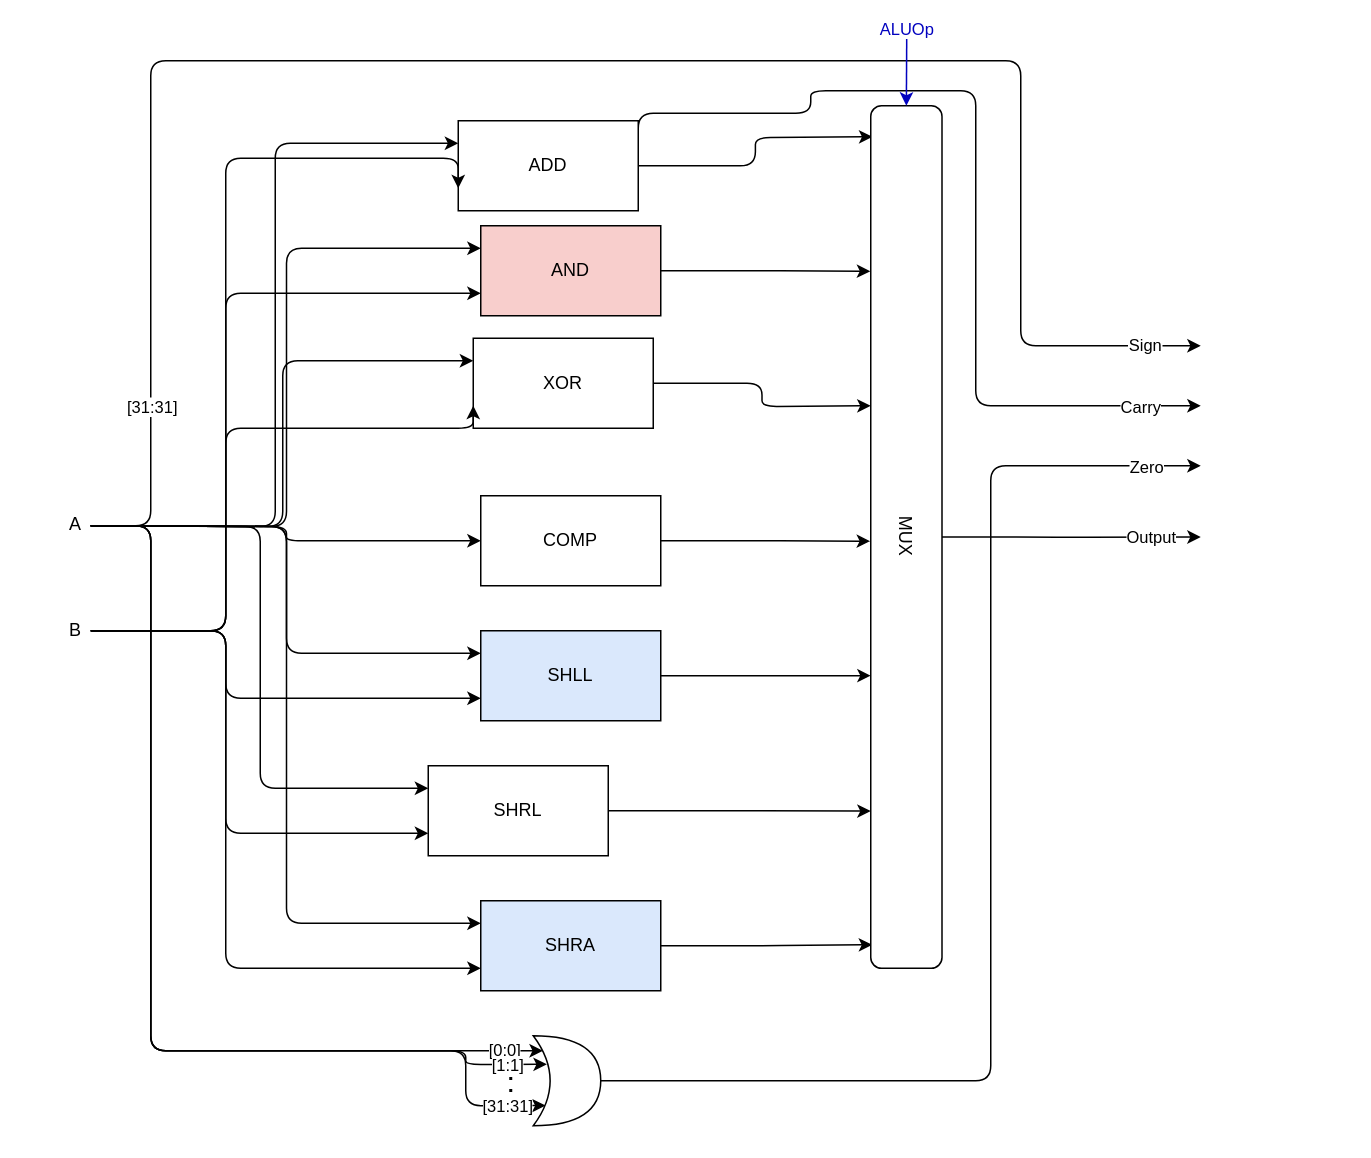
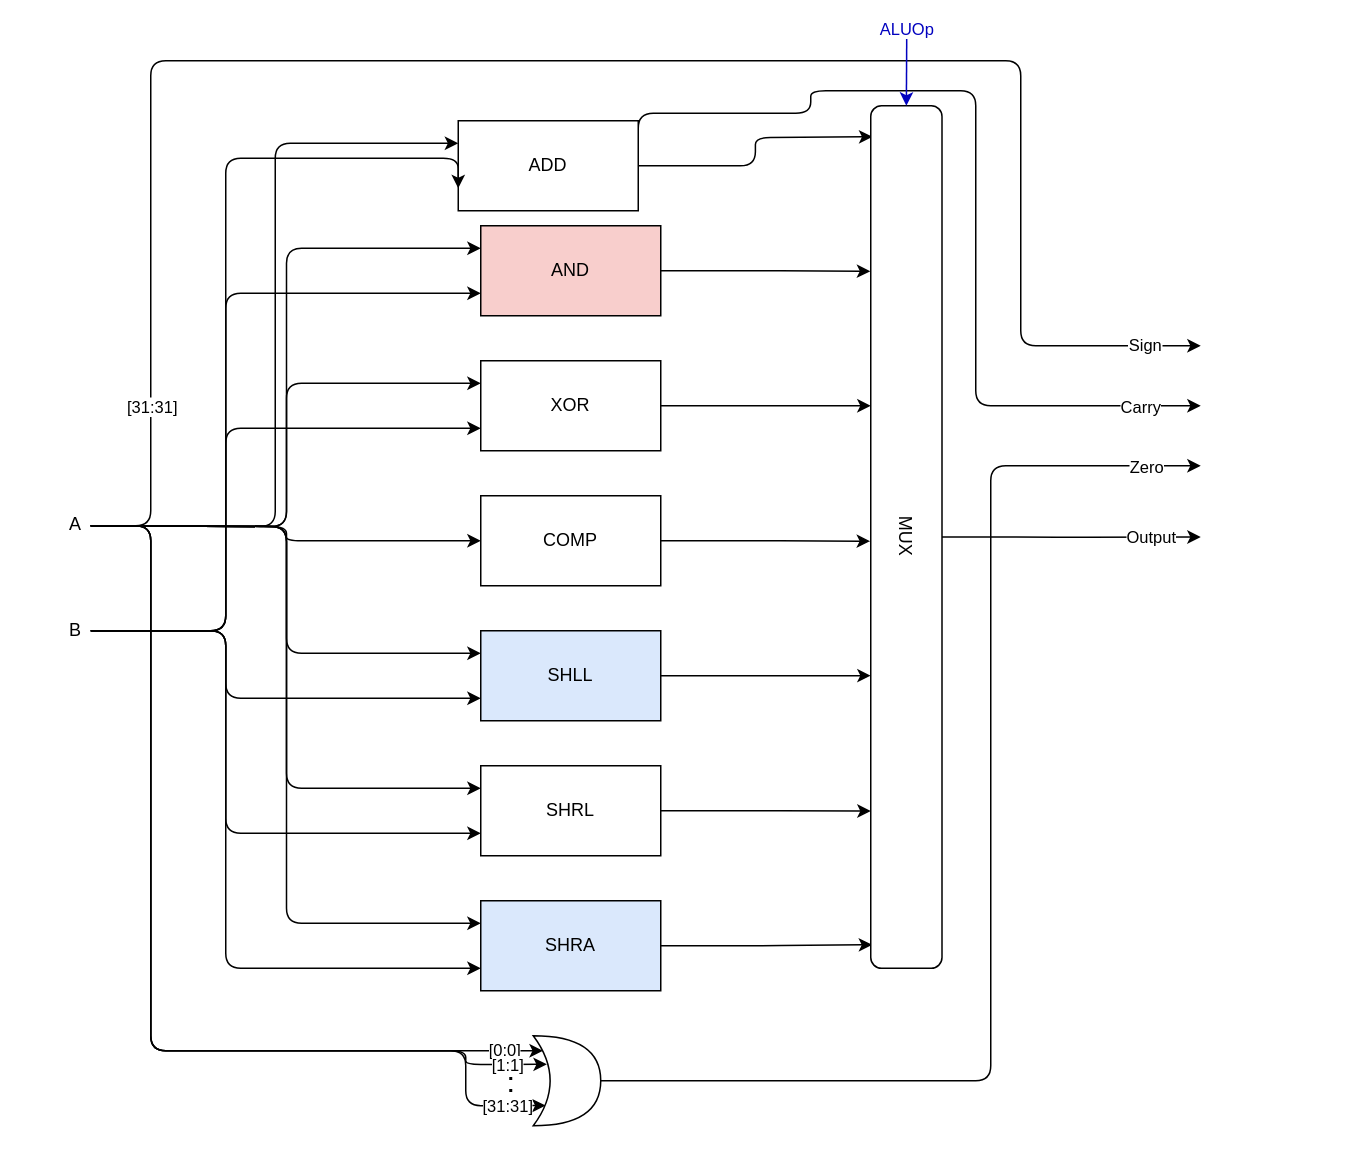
  <mxCell id="0" />
  <mxCell id="1" parent="0" />
  <mxCell id="2" style="edgeStyle=orthogonalEdgeStyle;rounded=1;orthogonalLoop=1;jettySize=auto;html=1;entryX=0.038;entryY=0.035;entryDx=0;entryDy=0;entryPerimeter=0;" parent="1" source="5" edge="1"><mxGeometry relative="1" as="geometry"><mxPoint x="581.14" y="90.65" as="targetPoint" /></mxGeometry></mxCell>
  <mxCell id="3" style="edgeStyle=orthogonalEdgeStyle;rounded=1;orthogonalLoop=1;jettySize=auto;html=1;exitX=1;exitY=0.25;exitDx=0;exitDy=0;" parent="1" source="5" edge="1"><mxGeometry relative="1" as="geometry"><mxPoint x="460" y="80" as="sourcePoint" /><mxPoint x="800" y="270" as="targetPoint" /><Array as="points"><mxPoint x="540" y="75" /><mxPoint x="540" y="60" /><mxPoint x="650" y="60" /><mxPoint x="650" y="270" /><mxPoint x="800" y="270" /></Array></mxGeometry></mxCell>
  <mxCell id="4" value="Carry" style="edgeLabel;html=1;align=center;verticalAlign=middle;resizable=0;points=[];" parent="3" vertex="1" connectable="0"><mxGeometry x="0.867" relative="1" as="geometry"><mxPoint as="offset" /></mxGeometry></mxCell>
  <mxCell id="5" value="ADD" style="rounded=0;whiteSpace=wrap;html=1;" parent="1" vertex="1"><mxGeometry x="305" y="80" width="120" height="60" as="geometry" /></mxCell>
  <mxCell id="6" style="edgeStyle=orthogonalEdgeStyle;rounded=1;orthogonalLoop=1;jettySize=auto;html=1;entryX=-0.01;entryY=0.187;entryDx=0;entryDy=0;entryPerimeter=0;" parent="1" source="7" edge="1"><mxGeometry relative="1" as="geometry"><mxPoint x="579.7" y="180.33" as="targetPoint" /></mxGeometry></mxCell>
  <mxCell id="7" value="AND" style="rounded=0;whiteSpace=wrap;html=1;fillColor=#f8cecc;" parent="1" vertex="1"><mxGeometry x="320" y="150" width="120" height="60" as="geometry" /></mxCell>
  <mxCell id="8" style="edgeStyle=orthogonalEdgeStyle;rounded=1;orthogonalLoop=1;jettySize=auto;html=1;entryX=-0.001;entryY=0.339;entryDx=0;entryDy=0;entryPerimeter=0;" parent="1" source="9" edge="1"><mxGeometry relative="1" as="geometry"><mxPoint x="579.97" y="270.01" as="targetPoint" /><Array as="points" /></mxGeometry></mxCell>
- <mxCell id="9" value="XOR" style="rounded=0;whiteSpace=wrap;html=1;" parent="1" vertex="1"><mxGeometry x="315" y="225" width="120" height="60" as="geometry" /></mxCell>
+ <mxCell id="9" value="XOR" style="rounded=0;whiteSpace=wrap;html=1;" parent="1" vertex="1"><mxGeometry x="320" y="240" width="120" height="60" as="geometry" /></mxCell>
  <mxCell id="10" style="edgeStyle=orthogonalEdgeStyle;rounded=1;orthogonalLoop=1;jettySize=auto;html=1;entryX=-0.014;entryY=0.492;entryDx=0;entryDy=0;entryPerimeter=0;" parent="1" source="11" edge="1"><mxGeometry relative="1" as="geometry"><mxPoint x="579.58" y="360.28" as="targetPoint" /></mxGeometry></mxCell>
  <mxCell id="11" value="COMP" style="rounded=0;whiteSpace=wrap;html=1;" parent="1" vertex="1"><mxGeometry x="320" y="330" width="120" height="60" as="geometry" /></mxCell>
  <mxCell id="12" style="edgeStyle=orthogonalEdgeStyle;rounded=1;orthogonalLoop=1;jettySize=auto;html=1;entryX=0;entryY=0.644;entryDx=0;entryDy=0;entryPerimeter=0;" parent="1" source="13" edge="1"><mxGeometry relative="1" as="geometry"><mxPoint x="580" y="449.96" as="targetPoint" /></mxGeometry></mxCell>
  <mxCell id="13" value="SHLL" style="rounded=0;whiteSpace=wrap;html=1;fillColor=#dae8fc;" parent="1" vertex="1"><mxGeometry x="320" y="420" width="120" height="60" as="geometry" /></mxCell>
  <mxCell id="14" style="edgeStyle=orthogonalEdgeStyle;rounded=1;orthogonalLoop=1;jettySize=auto;html=1;entryX=0;entryY=0.797;entryDx=0;entryDy=0;entryPerimeter=0;" parent="1" source="15" edge="1"><mxGeometry relative="1" as="geometry"><mxPoint x="580" y="540.23" as="targetPoint" /></mxGeometry></mxCell>
- <mxCell id="15" value="SHRL" style="rounded=0;whiteSpace=wrap;html=1;" parent="1" vertex="1"><mxGeometry x="285" y="510" width="120" height="60" as="geometry" /></mxCell>
+ <mxCell id="15" value="SHRL" style="rounded=0;whiteSpace=wrap;html=1;" parent="1" vertex="1"><mxGeometry x="320" y="510" width="120" height="60" as="geometry" /></mxCell>
  <mxCell id="16" style="edgeStyle=orthogonalEdgeStyle;rounded=1;orthogonalLoop=1;jettySize=auto;html=1;entryX=0.033;entryY=0.948;entryDx=0;entryDy=0;entryPerimeter=0;" parent="1" source="17" edge="1"><mxGeometry relative="1" as="geometry"><mxPoint x="580.99" y="629.32" as="targetPoint" /></mxGeometry></mxCell>
  <mxCell id="17" value="SHRA" style="rounded=0;whiteSpace=wrap;html=1;fillColor=#dae8fc;" parent="1" vertex="1"><mxGeometry x="320" y="600" width="120" height="60" as="geometry" /></mxCell>
  <mxCell id="18" style="edgeStyle=orthogonalEdgeStyle;rounded=1;orthogonalLoop=1;jettySize=auto;html=1;entryX=0;entryY=0.25;entryDx=0;entryDy=0;" parent="1" target="7" edge="1"><mxGeometry relative="1" as="geometry"><mxPoint x="60" y="350" as="sourcePoint" /></mxGeometry></mxCell>
  <mxCell id="19" style="rounded=1;orthogonalLoop=1;jettySize=auto;html=1;entryX=0;entryY=0.25;entryDx=0;entryDy=0;edgeStyle=orthogonalEdgeStyle;" parent="1" target="5" edge="1"><mxGeometry relative="1" as="geometry"><mxPoint x="60" y="350" as="sourcePoint" /></mxGeometry></mxCell>
  <mxCell id="20" style="edgeStyle=orthogonalEdgeStyle;rounded=1;orthogonalLoop=1;jettySize=auto;html=1;entryX=0;entryY=0.25;entryDx=0;entryDy=0;" parent="1" target="9" edge="1"><mxGeometry relative="1" as="geometry"><mxPoint x="60" y="350" as="sourcePoint" /></mxGeometry></mxCell>
  <mxCell id="21" style="edgeStyle=orthogonalEdgeStyle;rounded=1;orthogonalLoop=1;jettySize=auto;html=1;entryX=0;entryY=0.25;entryDx=0;entryDy=0;" parent="1" target="13" edge="1"><mxGeometry relative="1" as="geometry"><mxPoint x="60" y="350" as="sourcePoint" /></mxGeometry></mxCell>
  <mxCell id="22" style="edgeStyle=orthogonalEdgeStyle;rounded=1;orthogonalLoop=1;jettySize=auto;html=1;entryX=0;entryY=0.25;entryDx=0;entryDy=0;" parent="1" target="15" edge="1"><mxGeometry relative="1" as="geometry"><mxPoint x="60" y="350" as="sourcePoint" /></mxGeometry></mxCell>
  <mxCell id="23" style="edgeStyle=orthogonalEdgeStyle;rounded=1;orthogonalLoop=1;jettySize=auto;html=1;entryX=0;entryY=0.25;entryDx=0;entryDy=0;" parent="1" target="17" edge="1"><mxGeometry relative="1" as="geometry"><mxPoint x="60" y="350" as="sourcePoint" /></mxGeometry></mxCell>
  <mxCell id="24" style="edgeStyle=orthogonalEdgeStyle;rounded=1;orthogonalLoop=1;jettySize=auto;html=1;entryX=0;entryY=0.5;entryDx=0;entryDy=0;" parent="1" target="11" edge="1"><mxGeometry relative="1" as="geometry"><mxPoint x="60" y="350" as="sourcePoint" /></mxGeometry></mxCell>
  <mxCell id="25" style="edgeStyle=orthogonalEdgeStyle;rounded=1;orthogonalLoop=1;jettySize=auto;html=1;" parent="1" edge="1"><mxGeometry relative="1" as="geometry"><mxPoint x="800" y="230" as="targetPoint" /><mxPoint x="60" y="350" as="sourcePoint" /><Array as="points"><mxPoint x="100" y="350" /><mxPoint x="100" y="40" /><mxPoint x="680" y="40" /><mxPoint x="680" y="230" /><mxPoint x="800" y="230" /></Array></mxGeometry></mxCell>
  <mxCell id="26" value="[31:31]" style="edgeLabel;html=1;align=center;verticalAlign=middle;resizable=0;points=[];" parent="25" vertex="1" connectable="0"><mxGeometry x="-0.806" relative="1" as="geometry"><mxPoint as="offset" /></mxGeometry></mxCell>
  <mxCell id="27" value="Sign" style="edgeLabel;html=1;align=center;verticalAlign=middle;resizable=0;points=[];" parent="25" vertex="1" connectable="0"><mxGeometry x="0.939" y="1" relative="1" as="geometry"><mxPoint as="offset" /></mxGeometry></mxCell>
  <mxCell id="28" style="edgeStyle=orthogonalEdgeStyle;rounded=1;orthogonalLoop=1;jettySize=auto;html=1;entryX=0.143;entryY=0.167;entryDx=0;entryDy=0;entryPerimeter=0;" parent="1" target="43" edge="1"><mxGeometry relative="1" as="geometry"><mxPoint x="355" y="700" as="targetPoint" /><mxPoint x="60" y="350" as="sourcePoint" /><Array as="points"><mxPoint x="100" y="350" /><mxPoint x="100" y="700" /></Array></mxGeometry></mxCell>
  <mxCell id="29" value="[0:0]" style="edgeLabel;html=1;align=center;verticalAlign=middle;resizable=0;points=[];" parent="28" vertex="1" connectable="0"><mxGeometry x="0.919" y="1" relative="1" as="geometry"><mxPoint as="offset" /></mxGeometry></mxCell>
  <mxCell id="30" style="edgeStyle=orthogonalEdgeStyle;rounded=1;orthogonalLoop=1;jettySize=auto;html=1;entryX=0.202;entryY=0.318;entryDx=0;entryDy=0;entryPerimeter=0;" parent="1" target="43" edge="1"><mxGeometry relative="1" as="geometry"><mxPoint x="60" y="350" as="sourcePoint" /><mxPoint x="354.825" y="708.8" as="targetPoint" /><Array as="points"><mxPoint x="100" y="350" /><mxPoint x="100" y="700" /><mxPoint x="310" y="700" /><mxPoint x="310" y="709" /></Array></mxGeometry></mxCell>
  <mxCell id="31" value="[1:1]" style="edgeLabel;html=1;align=center;verticalAlign=middle;resizable=0;points=[];" parent="30" vertex="1" connectable="0"><mxGeometry x="0.92" relative="1" as="geometry"><mxPoint as="offset" /></mxGeometry></mxCell>
  <mxCell id="32" style="edgeStyle=orthogonalEdgeStyle;rounded=1;orthogonalLoop=1;jettySize=auto;html=1;entryX=0.183;entryY=0.776;entryDx=0;entryDy=0;entryPerimeter=0;" parent="1" target="43" edge="1"><mxGeometry relative="1" as="geometry"><mxPoint x="60" y="350" as="sourcePoint" /><mxPoint x="355" y="730" as="targetPoint" /><Array as="points"><mxPoint x="100" y="350" /><mxPoint x="100" y="700" /><mxPoint x="310" y="700" /><mxPoint x="310" y="737" /></Array></mxGeometry></mxCell>
  <mxCell id="33" value="[31:31]" style="edgeLabel;html=1;align=center;verticalAlign=middle;resizable=0;points=[];" parent="32" vertex="1" connectable="0"><mxGeometry x="0.933" relative="1" as="geometry"><mxPoint x="-3" as="offset" /></mxGeometry></mxCell>
  <mxCell id="34" style="edgeStyle=orthogonalEdgeStyle;rounded=1;orthogonalLoop=1;jettySize=auto;html=1;entryX=0;entryY=0.75;entryDx=0;entryDy=0;" parent="1" target="5" edge="1"><mxGeometry relative="1" as="geometry"><Array as="points"><mxPoint x="150" y="420" /><mxPoint x="150" y="105" /></Array><mxPoint x="60" y="420" as="sourcePoint" /></mxGeometry></mxCell>
  <mxCell id="35" style="edgeStyle=orthogonalEdgeStyle;rounded=1;orthogonalLoop=1;jettySize=auto;html=1;entryX=0;entryY=0.75;entryDx=0;entryDy=0;" parent="1" target="7" edge="1"><mxGeometry relative="1" as="geometry"><Array as="points"><mxPoint x="150" y="420" /><mxPoint x="150" y="195" /></Array><mxPoint x="60" y="420" as="sourcePoint" /></mxGeometry></mxCell>
  <mxCell id="36" style="edgeStyle=orthogonalEdgeStyle;rounded=1;orthogonalLoop=1;jettySize=auto;html=1;entryX=0;entryY=0.75;entryDx=0;entryDy=0;" parent="1" target="9" edge="1"><mxGeometry relative="1" as="geometry"><Array as="points"><mxPoint x="150" y="420" /><mxPoint x="150" y="285" /></Array><mxPoint x="60" y="420" as="sourcePoint" /></mxGeometry></mxCell>
  <mxCell id="37" style="edgeStyle=orthogonalEdgeStyle;rounded=1;orthogonalLoop=1;jettySize=auto;html=1;entryX=0;entryY=0.75;entryDx=0;entryDy=0;" parent="1" target="13" edge="1"><mxGeometry relative="1" as="geometry"><Array as="points"><mxPoint x="150" y="420" /><mxPoint x="150" y="465" /></Array><mxPoint x="60" y="420" as="sourcePoint" /></mxGeometry></mxCell>
  <mxCell id="38" style="edgeStyle=orthogonalEdgeStyle;rounded=1;orthogonalLoop=1;jettySize=auto;html=1;entryX=0;entryY=0.75;entryDx=0;entryDy=0;" parent="1" target="15" edge="1"><mxGeometry relative="1" as="geometry"><Array as="points"><mxPoint x="150" y="420" /><mxPoint x="150" y="555" /></Array><mxPoint x="60" y="420" as="sourcePoint" /></mxGeometry></mxCell>
  <mxCell id="39" style="edgeStyle=orthogonalEdgeStyle;rounded=1;orthogonalLoop=1;jettySize=auto;html=1;entryX=0;entryY=0.75;entryDx=0;entryDy=0;" parent="1" target="17" edge="1"><mxGeometry relative="1" as="geometry"><Array as="points"><mxPoint x="150" y="420" /><mxPoint x="150" y="645" /></Array><mxPoint x="60" y="420" as="sourcePoint" /></mxGeometry></mxCell>
  <mxCell id="40" style="edgeStyle=orthogonalEdgeStyle;rounded=1;orthogonalLoop=1;jettySize=auto;html=1;startSize=6;exitX=1;exitY=0.5;exitDx=0;exitDy=0;exitPerimeter=0;" parent="1" source="43" edge="1"><mxGeometry relative="1" as="geometry"><mxPoint x="800" y="310" as="targetPoint" /><mxPoint x="420" y="725" as="sourcePoint" /><Array as="points"><mxPoint x="660" y="720" /><mxPoint x="660" y="310" /><mxPoint x="800" y="310" /></Array></mxGeometry></mxCell>
  <mxCell id="41" value="Zero" style="edgeLabel;html=1;align=center;verticalAlign=middle;resizable=0;points=[];" parent="40" vertex="1" connectable="0"><mxGeometry x="0.908" relative="1" as="geometry"><mxPoint as="offset" /></mxGeometry></mxCell>
  <mxCell id="42" value="" style="endArrow=none;dashed=1;html=1;dashPattern=1 3;strokeWidth=2;rounded=1;startSize=6;" parent="1" edge="1"><mxGeometry width="50" height="50" relative="1" as="geometry"><mxPoint x="340" y="727.5" as="sourcePoint" /><mxPoint x="340" y="712.5" as="targetPoint" /></mxGeometry></mxCell>
  <mxCell id="43" value="" style="shape=xor;whiteSpace=wrap;html=1;" parent="1" vertex="1"><mxGeometry x="355" y="690" width="45" height="60" as="geometry" /></mxCell>
  <mxCell id="44" style="edgeStyle=orthogonalEdgeStyle;rounded=1;orthogonalLoop=1;jettySize=auto;html=1;strokeColor=#000000;fontColor=#0202BF;startSize=6;" parent="1" source="46" edge="1"><mxGeometry relative="1" as="geometry"><mxPoint x="800" y="357.5" as="targetPoint" /></mxGeometry></mxCell>
  <mxCell id="45" value="&lt;font color=&quot;#000000&quot;&gt;Output&lt;/font&gt;" style="edgeLabel;html=1;align=center;verticalAlign=middle;resizable=0;points=[];fontColor=#0202BF;" parent="44" vertex="1" connectable="0"><mxGeometry x="0.611" y="-1" relative="1" as="geometry"><mxPoint y="-1" as="offset" /></mxGeometry></mxCell>
  <mxCell id="46" value="MUX" style="rounded=1;whiteSpace=wrap;html=1;rotation=90;" parent="1" vertex="1"><mxGeometry x="316.25" y="333.75" width="575" height="47.5" as="geometry" /></mxCell>
  <mxCell id="47" value="" style="endArrow=classic;html=1;rounded=1;startSize=6;entryX=0;entryY=0.5;entryDx=0;entryDy=0;strokeColor=#0202BF;" parent="1" target="46" edge="1"><mxGeometry width="50" height="50" relative="1" as="geometry"><mxPoint x="604" y="20" as="sourcePoint" /><mxPoint x="660" y="160" as="targetPoint" /></mxGeometry></mxCell>
  <mxCell id="48" value="&lt;font color=&quot;#0202bf&quot;&gt;ALUOp&lt;/font&gt;" style="edgeLabel;html=1;align=center;verticalAlign=middle;resizable=0;points=[];" parent="47" vertex="1" connectable="0"><mxGeometry x="-0.728" relative="1" as="geometry"><mxPoint y="-8" as="offset" /></mxGeometry></mxCell>
  <mxCell id="49" value="A" style="text;html=1;strokeColor=none;fillColor=none;align=center;verticalAlign=middle;whiteSpace=wrap;rounded=0;strokeWidth=1;fontColor=#000000;" parent="1" vertex="1"><mxGeometry x="20" y="333.75" width="60" height="30" as="geometry" /></mxCell>
  <mxCell id="50" value="B" style="text;html=1;strokeColor=none;fillColor=none;align=center;verticalAlign=middle;whiteSpace=wrap;rounded=0;strokeWidth=1;fontColor=#000000;" parent="1" vertex="1"><mxGeometry x="20" y="400" width="60" height="40" as="geometry" /></mxCell>
